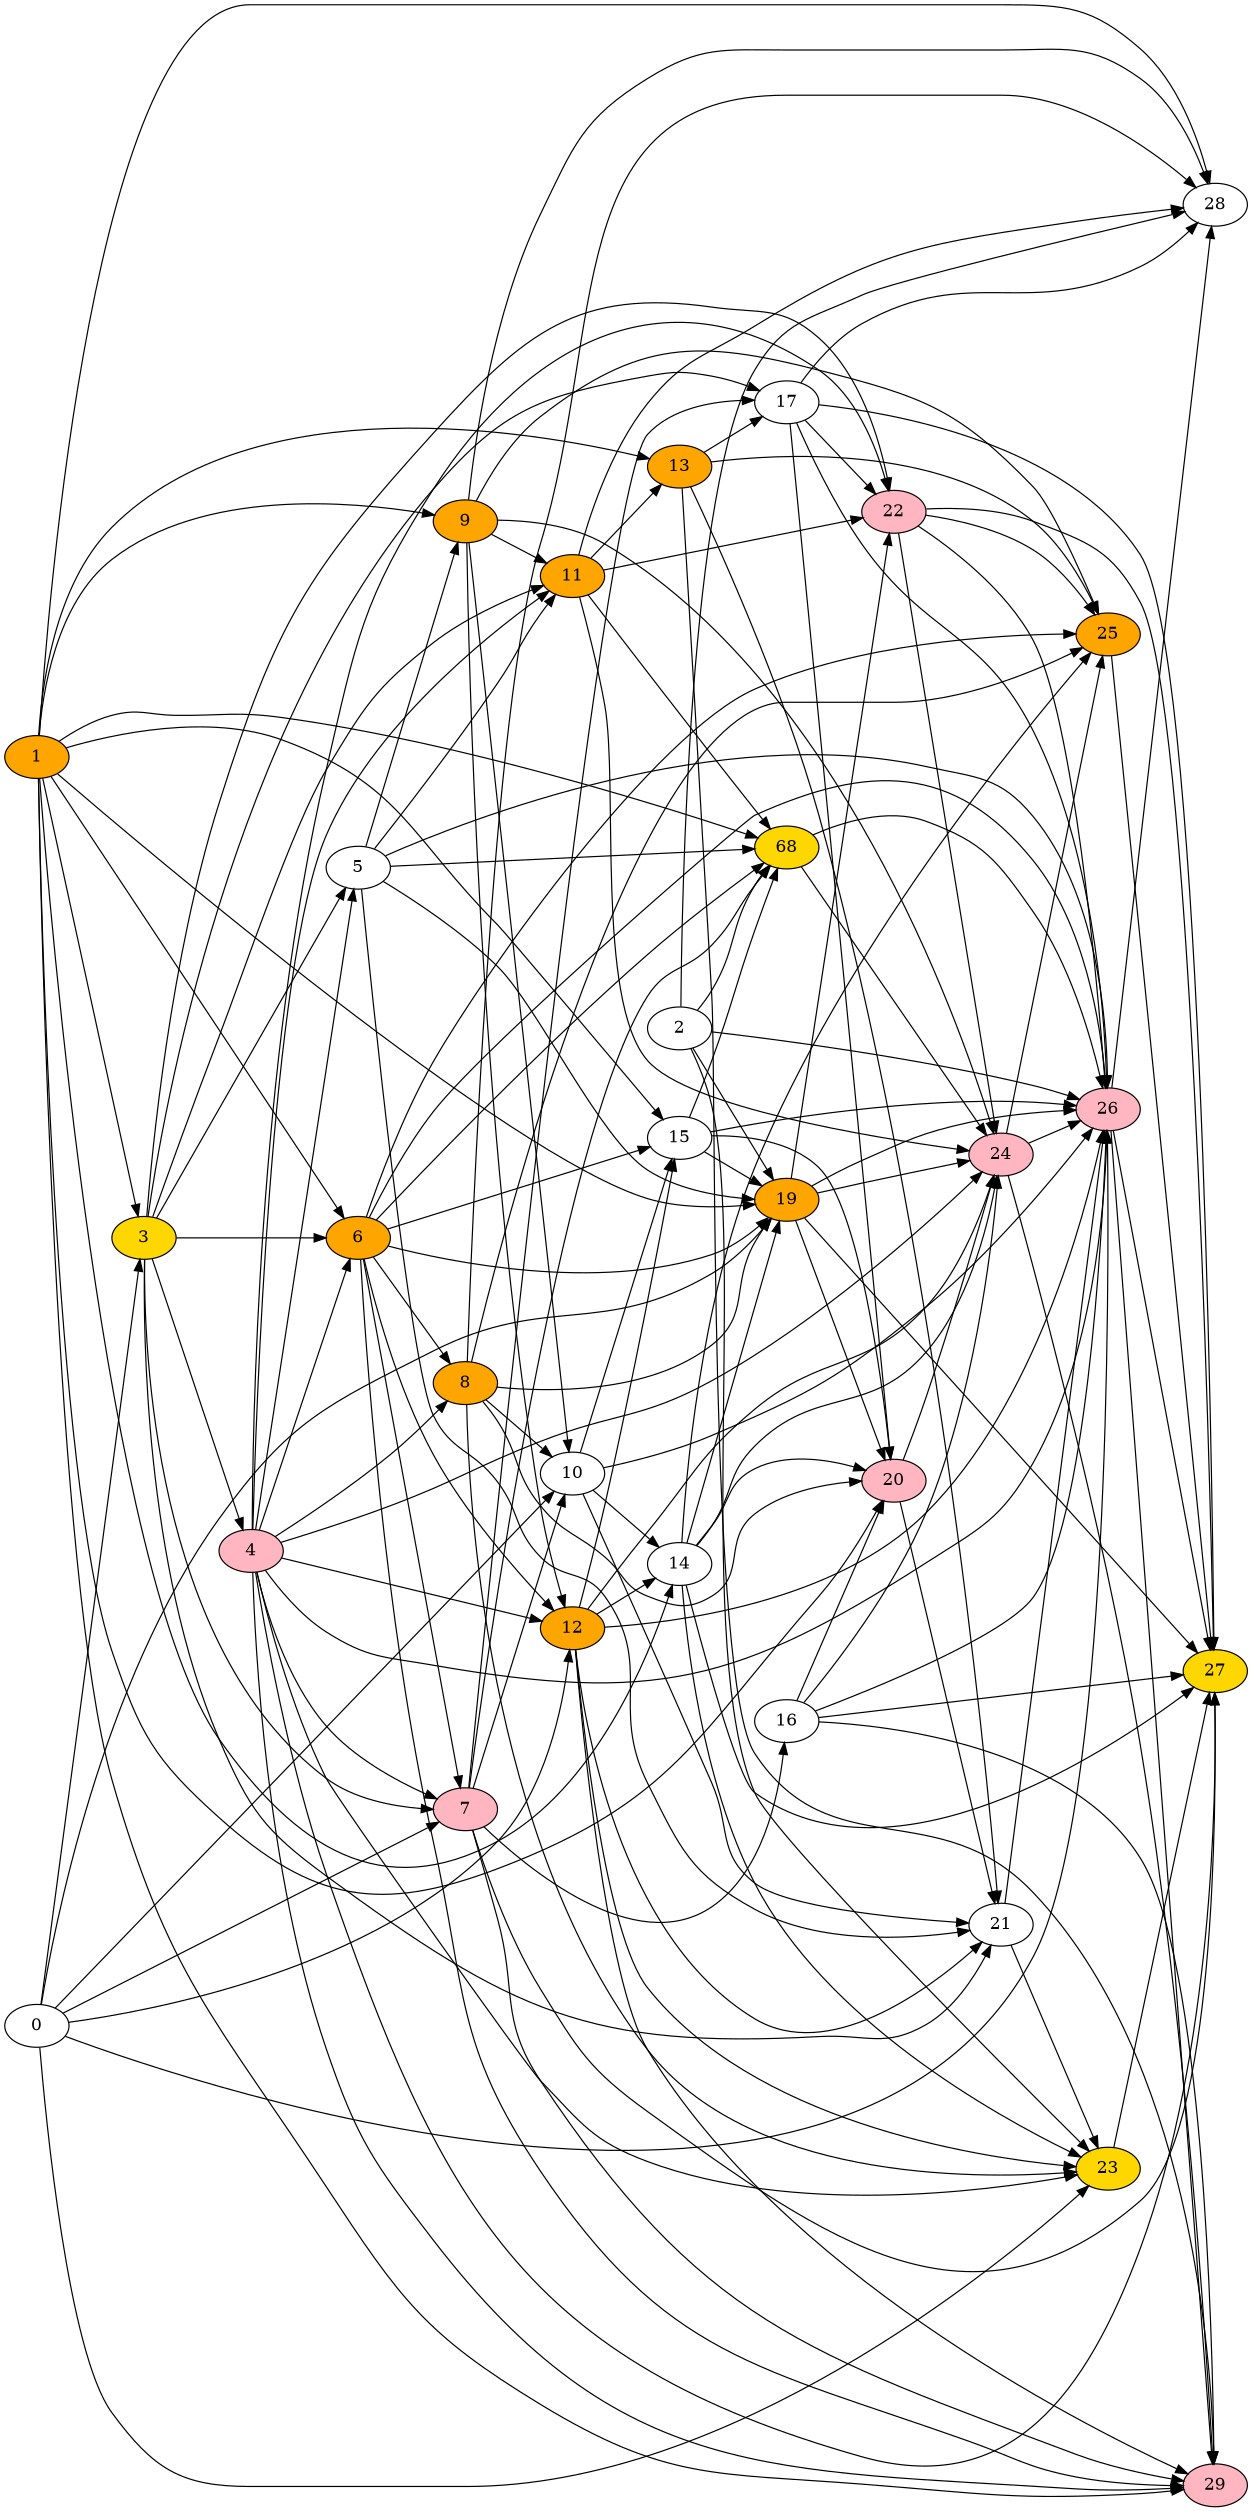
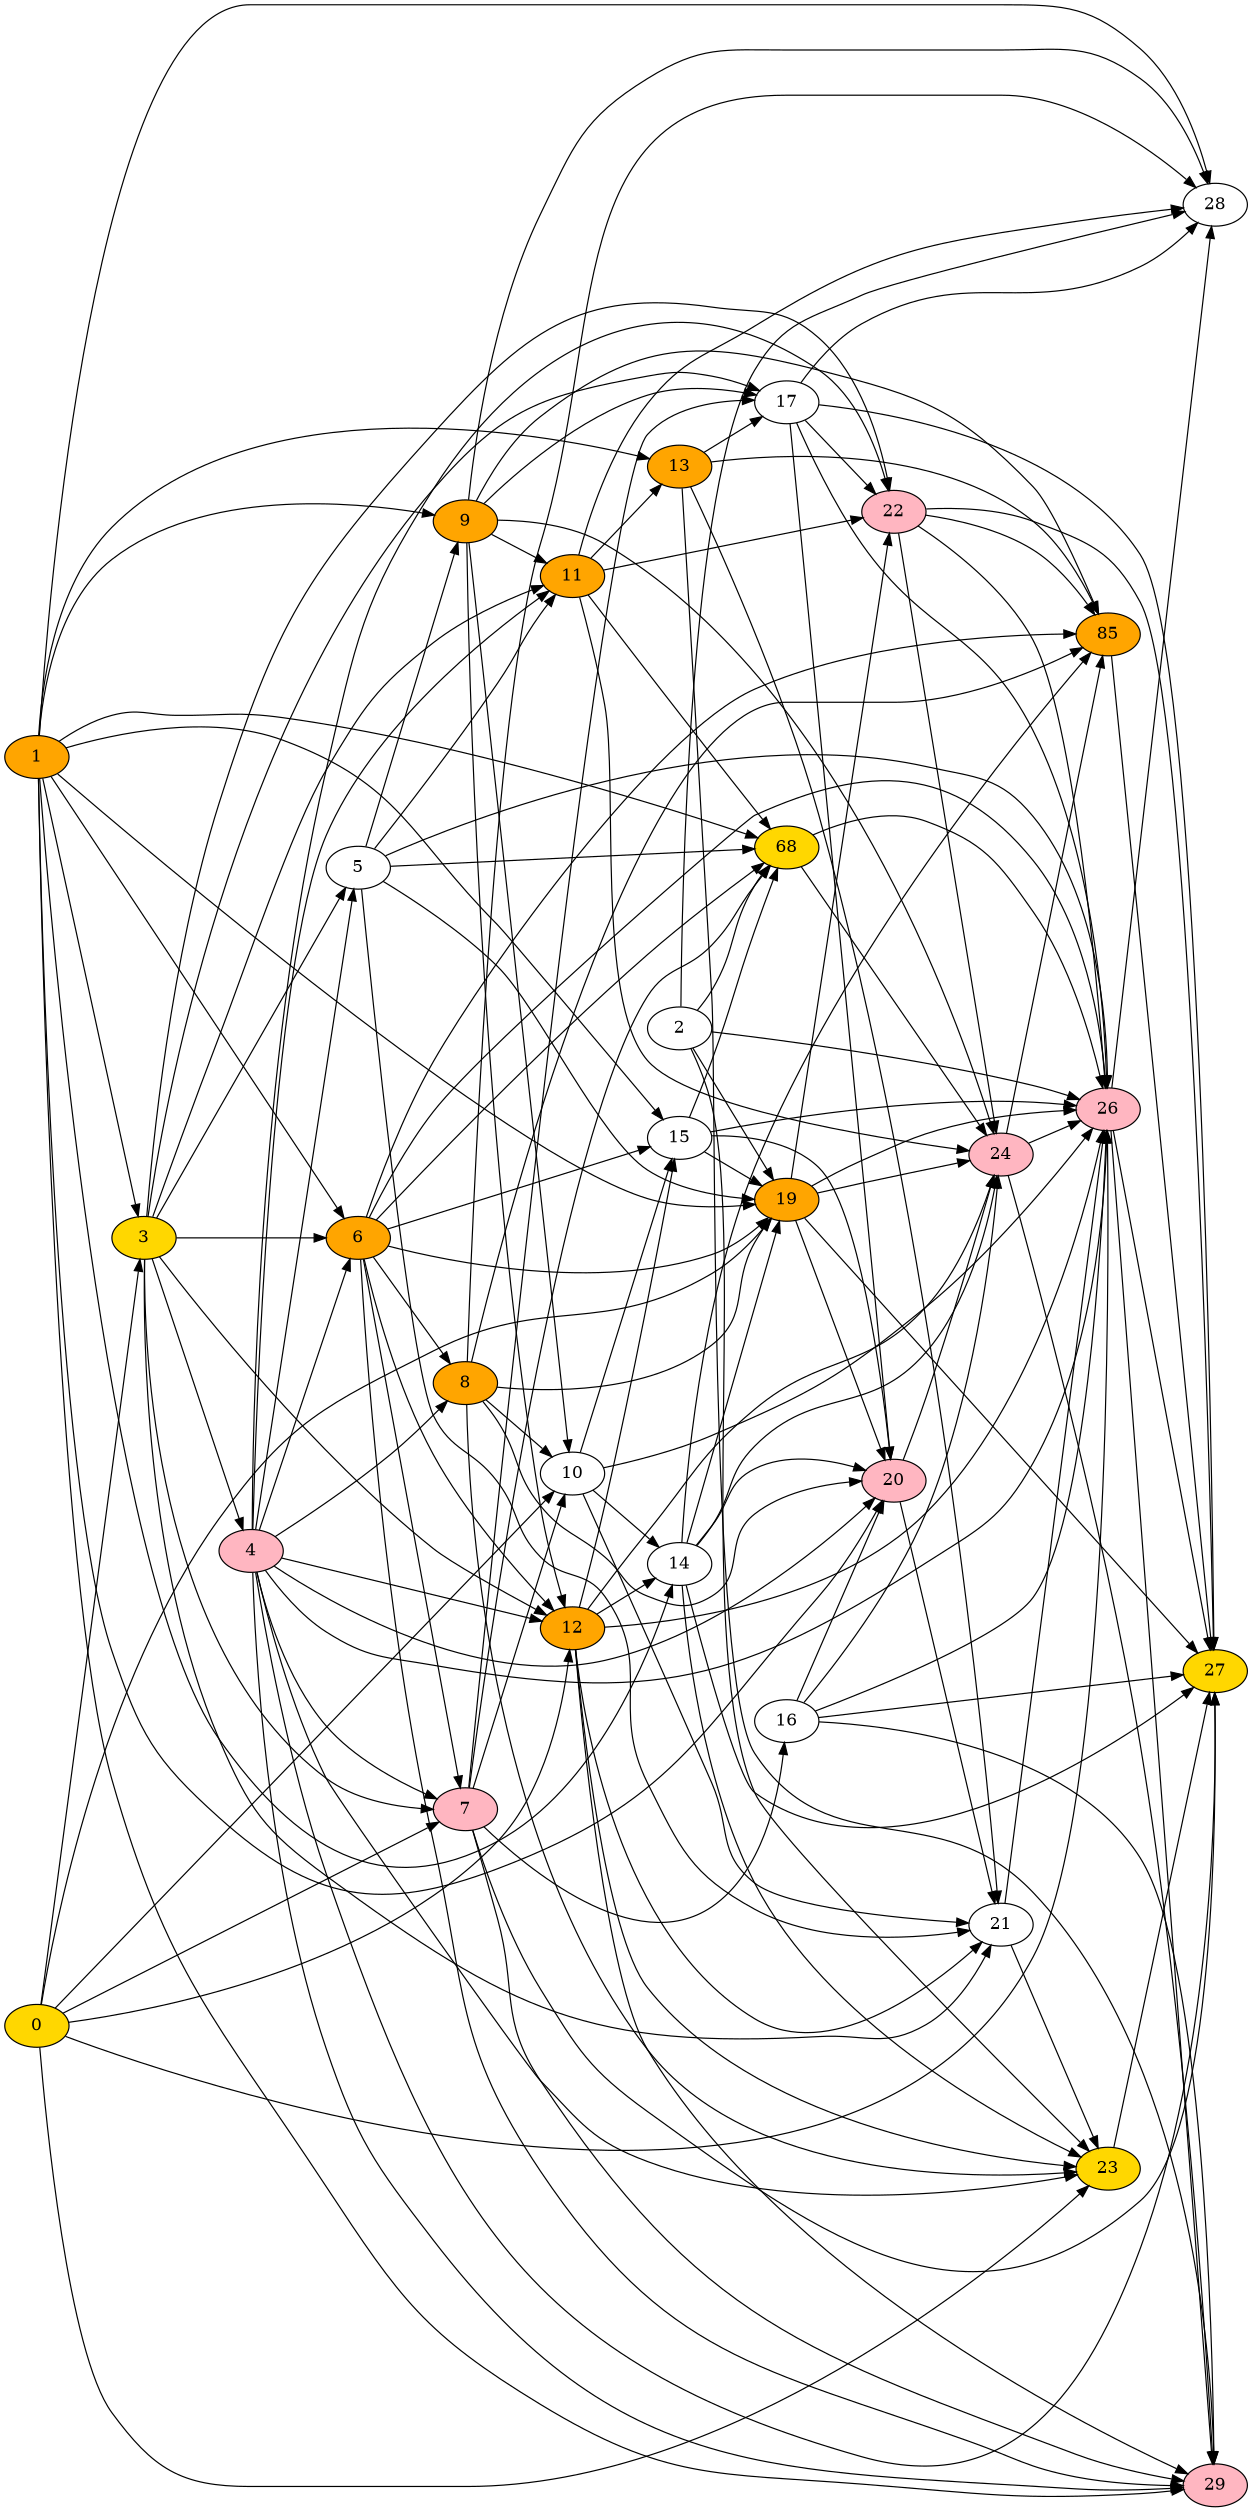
  digraph {
    "Duplicate states"=0
    GraphType=Random
    "Max states in OPEN"=0
    Modes="120000ms; topo-ordered tasks, ; Pruning: task equivalence, fixed order ready list, ; F-value: ; Optimisation: best schedule length (SL) optimisation on equal, "
    NumberOfTasks=30
    "Pruned using list schedule length"=11701553
    "States removed from OPEN"=0
    TargetSystem="Homogeneous-4"
    "Time to schedule (ms)"=4471
    "Total idle time"=4711
    "Total schedule length"=3684
    "Total sequential time"=8340
    "Total states created"=15602082
    rankdir=LR
    node [Processor=0 "Start time"=0 Weight=330 fillcolor=orange style=filled]
    edge [Weight=5]
    1 ["Finish time"=372 Weight=372]
    3 ["Finish time"=785 "Start time"=372 Weight=413 fillcolor=gold]
    6 ["Finish time"=1446 "Start time"=1074 Weight=372]
    9 ["Finish time"=1503 Processor=2 "Start time"=1338 Weight=165]
    14 ["Finish time"=2312 "Start time"=2106 Weight=206 fillcolor=white]
    13 ["Finish time"=1918 Processor=3 "Start time"=1753 Weight=165]
    15 ["Finish time"=2237 Processor=1 "Start time"=2113 Weight=124 fillcolor=white]
    19 ["Finish time"=2560 "Start time"=2312 Weight=248]
    20 ["Finish time"=2899 Processor=1 "Start time"=2569 fillcolor=lightpink]
    n10 ["Finish time"=2572 Processor=2 "Start time"=2242 fillcolor=gold label=68]
    29 ["Finish time"=3684 Processor=1 "Start time"=3436 Weight=248 fillcolor=lightpink]
    28 ["Finish time"=3526 Processor=2 "Start time"=3443 Weight=83 fillcolor=white]
    7 ["Finish time"=1741 Processor=1 "Start time"=1452 Weight=289 fillcolor=lightpink]
    12 ["Finish time"=1833 Processor=2 "Start time"=1503]
    4 ["Finish time"=1074 "Start time"=785 Weight=289 fillcolor=lightpink]
    5 ["Finish time"=1329 Processor=1 "Start time"=1081 Weight=248 fillcolor=white]
    11 ["Finish time"=1753 Processor=3 "Start time"=1505 Weight=248]
    17 ["Finish time"=2166 Processor=3 "Start time"=1918 Weight=248 fillcolor=white]
    22 ["Finish time"=2973 "Start time"=2560 Weight=413 fillcolor=lightpink]
    21 ["Finish time"=3064 Processor=1 "Start time"=2899 Weight=165 fillcolor=white]
    26 ["Finish time"=3436 Processor=1 "Start time"=3064 Weight=372 fillcolor=lightpink]
    8 ["Finish time"=1776 "Start time"=1446]
-   25 ["Finish time"=3469 "Start time"=3056 Weight=413]
+   25 ["Finish time"=3469 "Start time"=3056 Weight=413 label=85]
    10 ["Finish time"=2106 "Start time"=1776 fillcolor=white]
    24 ["Finish time"=3056 "Start time"=2973 Weight=83 fillcolor=lightpink]
    23 ["Finish time"=3403 Processor=2 "Start time"=3073 fillcolor=gold]
    27 ["Finish time"=3675 "Start time"=3469 Weight=206 fillcolor=gold]
    16 ["Finish time"=2163 Processor=2 "Start time"=1833 fillcolor=white]
-   0 ["Finish time"=330 Processor=1 fillcolor=white]
+   0 ["Finish time"=330 Processor=1 fillcolor=gold]
    2 ["Finish time"=2071 Processor=1 "Start time"=1741 fillcolor=white]
    1 -> 3
    1 -> 6 [Weight=7]
    1 -> 9 [Weight=2]
    1 -> 14 [Weight=4]
    1 -> 13 [Weight=8]
    1 -> 15 [Weight=3]
    1 -> 19 [Weight=7]
    1 -> 20 [Weight=7]
    1 -> n10
    1 -> 29
    1 -> 28 [Weight=6]
    3 -> 6 [Weight=7]
    3 -> 7 [Weight=3]
+   3 -> 12 [Weight=9]
    3 -> 4 [Weight=4]
    3 -> 5 [Weight=4]
    3 -> 11
    3 -> 17 [Weight=9]
    3 -> 22 [Weight=7]
    3 -> 21 [Weight=3]
    6 -> 15 [Weight=8]
    6 -> 19 [Weight=4]
    6 -> n10 [Weight=7]
    6 -> 29 [Weight=8]
    6 -> 7 [Weight=6]
    6 -> 12 [Weight=10]
    6 -> 26
    6 -> 8 [Weight=10]
    6 -> 25 [Weight=7]
    9 -> 28
    9 -> 12 [Weight=7]
    9 -> 11 [Weight=2]
+   9 -> 17 [Weight=4]
    9 -> 25 [Weight=7]
    9 -> 10 [Weight=8]
    9 -> 24 [Weight=9]
    14 -> 19 [Weight=10]
    14 -> 20
    14 -> 25 [Weight=8]
    14 -> 24
    14 -> 23 [Weight=3]
    14 -> 27 [Weight=4]
    13 -> 29 [Weight=8]
    13 -> 17
    13 -> 21
    13 -> 25 [Weight=9]
    15 -> 19 [Weight=8]
    15 -> 20 [Weight=2]
    15 -> n10
    15 -> 26
    19 -> 20 [Weight=9]
    19 -> 22 [Weight=7]
    19 -> 26 [Weight=2]
    19 -> 24 [Weight=10]
    19 -> 27 [Weight=9]
    20 -> 21 [Weight=7]
    20 -> 24
    n10 -> 26 [Weight=2]
    n10 -> 24 [Weight=9]
    7 -> n10 [Weight=9]
    7 -> 29 [Weight=6]
    7 -> 17 [Weight=9]
    7 -> 10 [Weight=2]
    7 -> 27 [Weight=7]
    7 -> 16 [Weight=2]
    12 -> 14
    12 -> 15
    12 -> 29 [Weight=3]
    12 -> 21 [Weight=3]
    12 -> 26 [Weight=3]
    12 -> 24 [Weight=9]
    12 -> 23 [Weight=10]
    4 -> 6 [Weight=6]
    4 -> 29 [Weight=2]
    4 -> 7 [Weight=4]
    4 -> 12
    4 -> 5 [Weight=7]
    4 -> 11 [Weight=3]
    4 -> 22 [Weight=6]
    4 -> 26 [Weight=3]
    4 -> 8 [Weight=2]
-   4 -> 24 [Weight=6]
+   4 -> 20 [Weight=6]
    4 -> 23 [Weight=3]
    4 -> 27 [Weight=6]
    5 -> 9 [Weight=9]
    5 -> 19 [Weight=6]
    5 -> n10 [Weight=3]
    5 -> 11 [Weight=8]
    5 -> 21 [Weight=7]
    5 -> 26 [Weight=6]
    11 -> 13 [Weight=7]
    11 -> n10 [Weight=4]
    11 -> 28 [Weight=3]
    11 -> 22 [Weight=10]
    11 -> 24 [Weight=6]
    17 -> 20 [Weight=2]
    17 -> 28 [Weight=10]
    17 -> 22 [Weight=3]
    17 -> 26 [Weight=4]
    17 -> 27 [Weight=7]
    22 -> 26 [Weight=3]
    22 -> 25 [Weight=8]
    22 -> 24 [Weight=4]
    22 -> 27
    21 -> 26 [Weight=4]
    21 -> 23 [Weight=9]
    26 -> 29
    26 -> 28 [Weight=7]
    26 -> 27 [Weight=7]
    8 -> 19 [Weight=3]
    8 -> 20 [Weight=2]
    8 -> 28 [Weight=10]
    8 -> 25 [Weight=7]
    8 -> 10 [Weight=2]
    8 -> 23 [Weight=7]
    25 -> 27 [Weight=10]
    10 -> 14
    10 -> 15 [Weight=7]
    10 -> 21 [Weight=9]
    10 -> 26 [Weight=9]
    24 -> 29 [Weight=10]
    24 -> 26
    24 -> 25 [Weight=7]
    23 -> 27 [Weight=3]
    16 -> 20
    16 -> 29 [Weight=3]
    16 -> 26
    16 -> 24 [Weight=10]
    16 -> 27 [Weight=10]
    0 -> 3 [Weight=8]
    0 -> 19
    0 -> 7
    0 -> 12 [Weight=7]
    0 -> 26 [Weight=3]
    0 -> 10 [Weight=9]
    0 -> 23 [Weight=6]
    2 -> 19
    2 -> n10
    2 -> 28 [Weight=4]
    2 -> 26
    2 -> 23 [Weight=2]
  }
